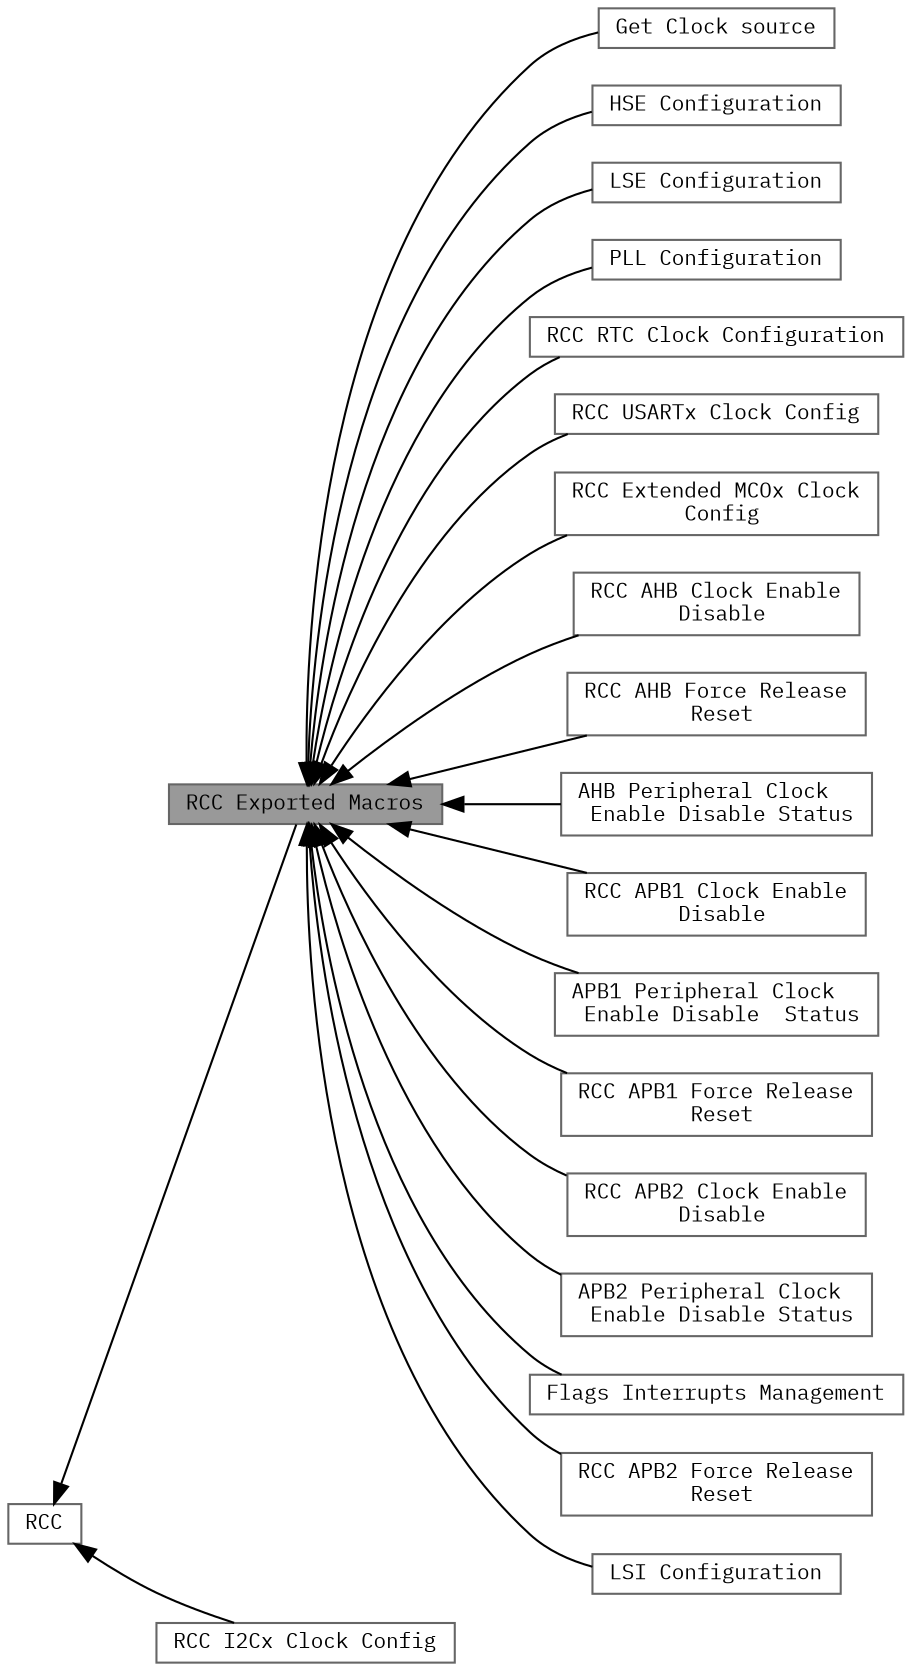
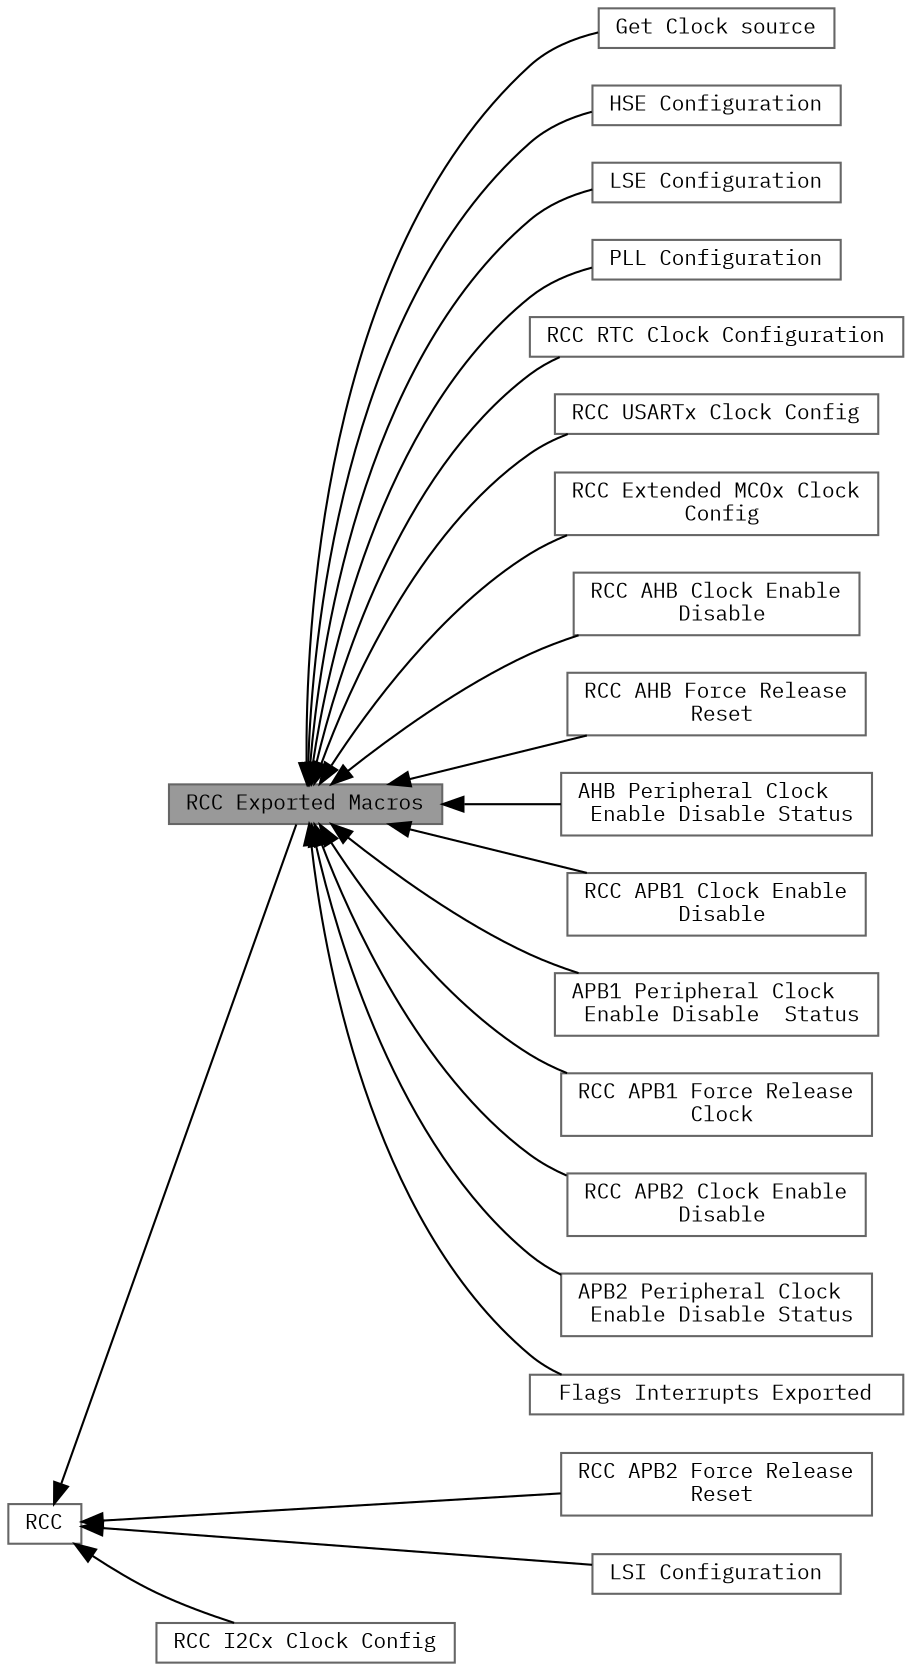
  digraph {
    fontname="IBM Plex Mono"
    rankdir=LR
    node [color=grey40 fillcolor=white fontname="IBM Plex Mono" fontsize=10 shape=box style=filled]
    edge [dir=back fontname="IBM Plex Mono" fontsize=10 labelfontname=Helvetica labelfontsize=10 shape=plaintext style=solid]
    n1 [height=0.2 label=RCC width=0.4]
    n2 [color=gray40 fillcolor=grey60 fontcolor=black height=0.2 label="RCC Exported Macros" width=0.4]
    n3 [height=0.2 label="RCC I2Cx Clock Config" width=0.4]
    n4 [height=0.2 label="RCC Extended MCOx Clock\l Config" width=0.4]
    n5 [height=0.2 label="RCC AHB Clock Enable\l Disable" width=0.4]
    n6 [height=0.2 label="RCC AHB Force Release\l Reset" width=0.4]
    n7 [height=0.2 label="AHB Peripheral Clock\l Enable Disable Status" width=0.4]
    n8 [height=0.2 label="RCC APB1 Clock Enable\l Disable" width=0.4]
    n9 [height=0.2 label="APB1 Peripheral Clock\l Enable Disable  Status" width=0.4]
-   n10 [height=0.2 label="RCC APB1 Force Release\l Reset" width=0.4]
+   n10 [height=0.2 label="RCC APB1 Force Release\l Clock" width=0.4]
    n11 [height=0.2 label="RCC APB2 Clock Enable\l Disable" width=0.4]
    n12 [height=0.2 label="APB2 Peripheral Clock\l Enable Disable Status" width=0.4]
    n13 [height=0.2 label="RCC APB2 Force Release\l Reset" width=0.4]
-   n14 [height=0.2 label="Flags Interrupts Management" width=0.4]
+   n14 [height=0.2 label="Flags Interrupts Exported" width=0.4]
    n15 [height=0.2 label="Get Clock source" width=0.4]
    n16 [height=0.2 label="HSE Configuration" width=0.4]
    n17 [height=0.2 label="LSE Configuration" width=0.4]
    n18 [height=0.2 label="LSI Configuration" width=0.4]
    n19 [height=0.2 label="PLL Configuration" width=0.4]
    n20 [height=0.2 label="RCC RTC Clock Configuration" width=0.4]
    n21 [height=0.2 label="RCC USARTx Clock Config" width=0.4]
    n1 -> n2
    n1 -> n3
    n2 -> n4
    n2 -> n5
    n2 -> n6
    n2 -> n7
    n2 -> n8
    n2 -> n9
    n2 -> n10
    n2 -> n11
    n2 -> n12
-   n2 -> n13
+   n1 -> n13
    n2 -> n14
    n2 -> n15
    n2 -> n16
    n2 -> n17
-   n2 -> n18
+   n1 -> n18
    n2 -> n19
    n2 -> n20
    n2 -> n21
  }
